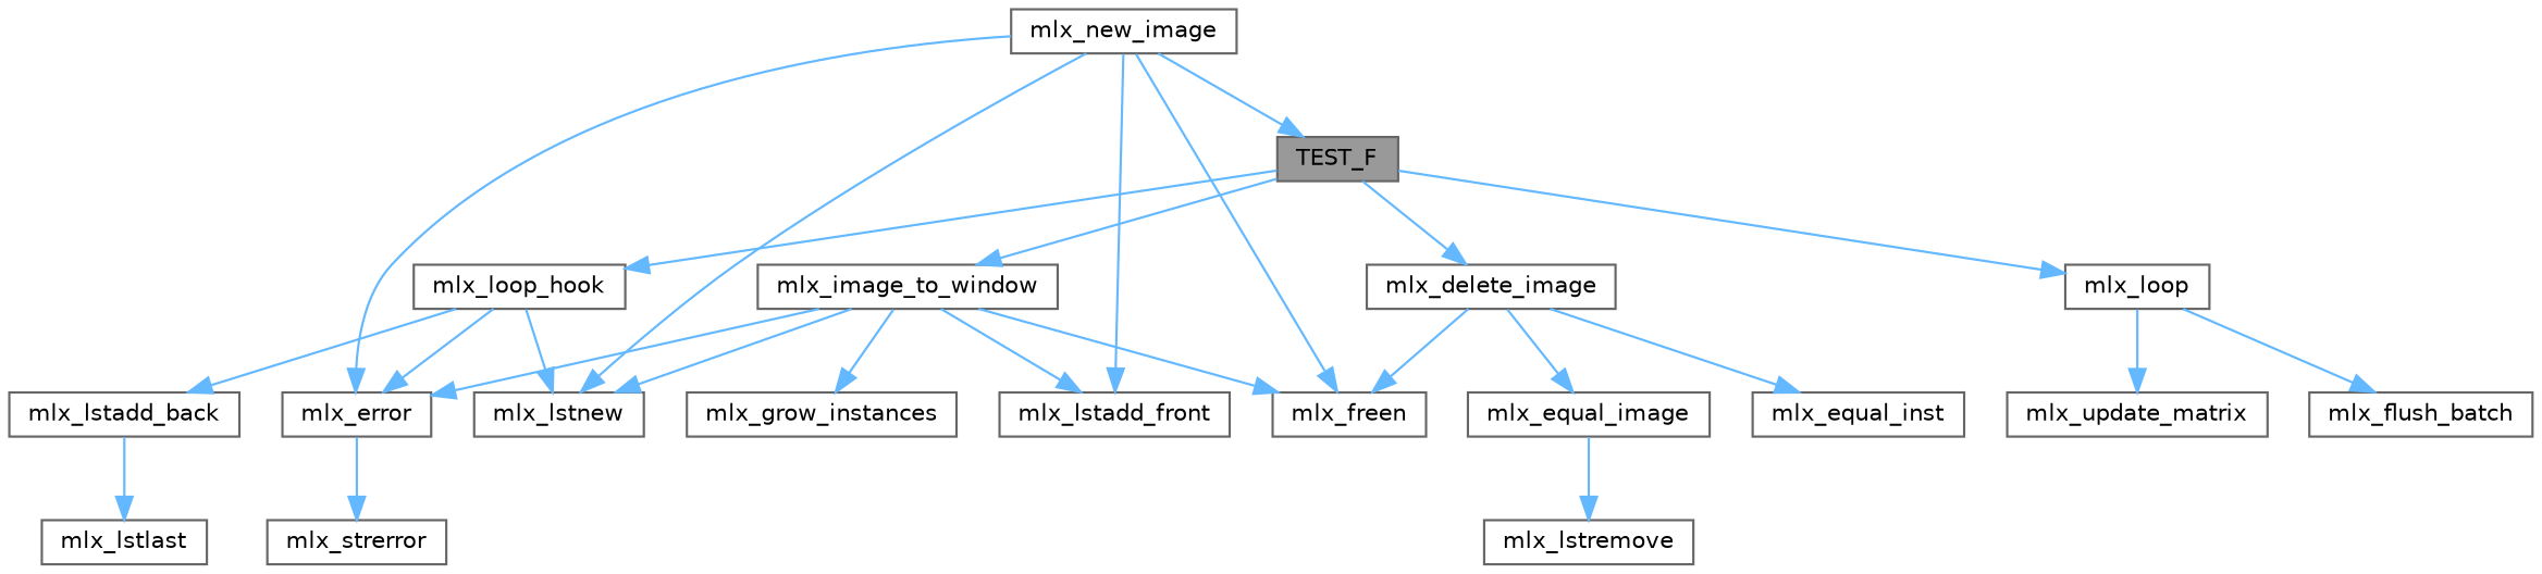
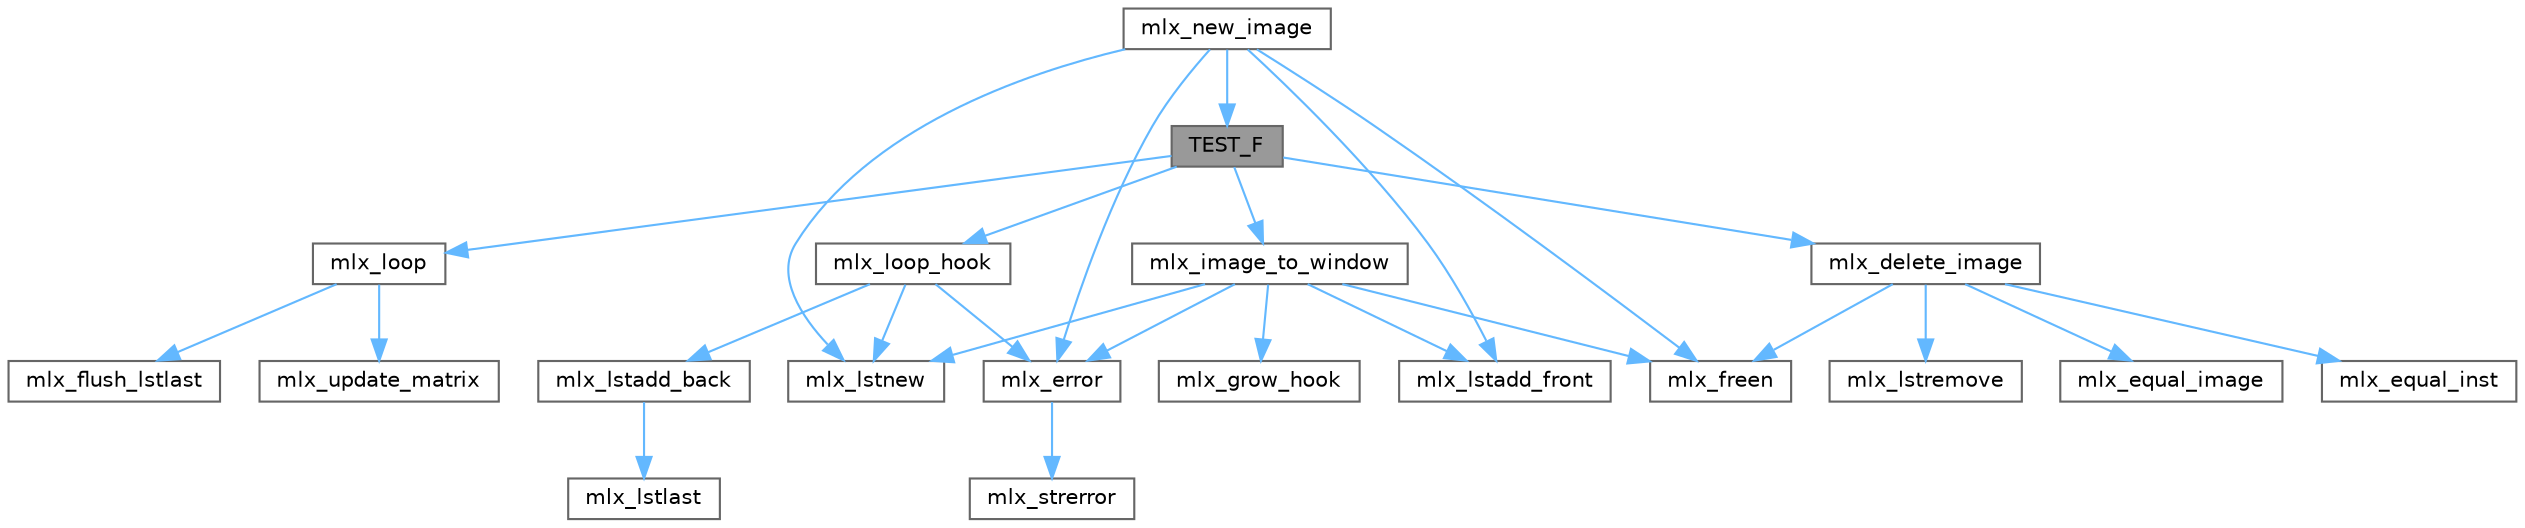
  digraph {
    rankdir=TB
    node [color=grey40 fillcolor=white fontname=Helvetica fontsize=10 shape=box style=filled]
    edge [color=steelblue1 fontname=Helvetica fontsize=10 labelfontname=Helvetica labelfontsize=10 style=solid]
    n1 [color=gray40 fillcolor=grey60 fontcolor=black height=0.2 label=TEST_F width=0.4]
    n2 [height=0.2 label=mlx_delete_image width=0.4]
    n3 [height=0.2 label=mlx_image_to_window width=0.4]
    n4 [height=0.2 label=mlx_loop width=0.4]
    n5 [height=0.2 label=mlx_loop_hook width=0.4]
    n6 [height=0.2 label=mlx_equal_image width=0.4]
    n7 [height=0.2 label=mlx_equal_inst width=0.4]
    n8 [height=0.2 label=mlx_freen width=0.4]
    n9 [height=0.2 label=mlx_lstremove width=0.4]
    n10 [height=0.2 label=mlx_error width=0.4]
-   n11 [height=0.2 label=mlx_grow_instances width=0.4]
+   n11 [height=0.2 label=mlx_grow_hook width=0.4]
    n12 [height=0.2 label=mlx_lstadd_front width=0.4]
    n13 [height=0.2 label=mlx_lstnew width=0.4]
-   n14 [height=0.2 label=mlx_flush_batch width=0.4]
+   n14 [height=0.2 label=mlx_flush_lstlast width=0.4]
    n15 [height=0.2 label=mlx_update_matrix width=0.4]
    n16 [height=0.2 label=mlx_lstadd_back width=0.4]
    n17 [height=0.2 label=mlx_new_image width=0.4]
    n18 [height=0.2 label=mlx_strerror width=0.4]
    n19 [height=0.2 label=mlx_lstlast width=0.4]
    n1 -> n2
    n1 -> n3
    n1 -> n4
    n1 -> n5
    n2 -> n6
    n2 -> n7
    n2 -> n8
-   n6 -> n9
+   n2 -> n9
    n3 -> n8
    n3 -> n10
    n3 -> n11
    n3 -> n12
    n3 -> n13
    n4 -> n14
    n4 -> n15
    n5 -> n10
    n5 -> n13
    n5 -> n16
    n10 -> n18
    n16 -> n19
    n17 -> n1
    n17 -> n8
    n17 -> n10
    n17 -> n12
    n17 -> n13
  }
